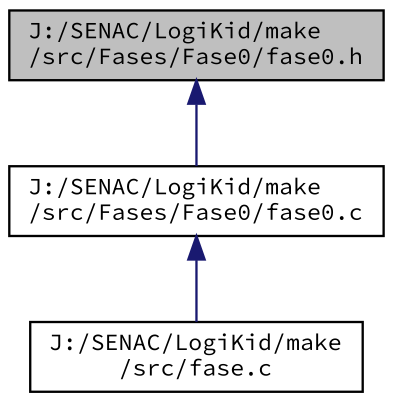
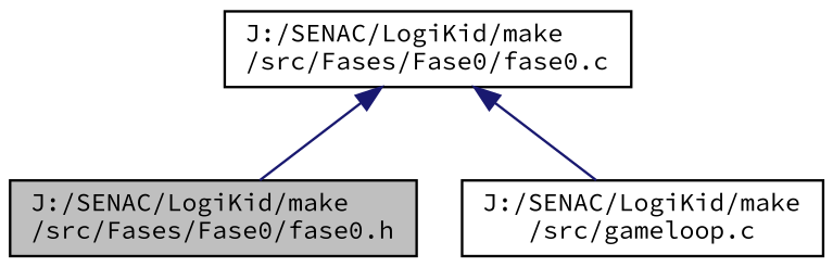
  digraph {
    fontname="Source Code Pro"
    node [color=black fillcolor=white fontname="Source Code Pro" fontsize=10 shape=record style=filled]
    edge [color=midnightblue dir=back fontname="Source Code Pro" fontsize=10 labelfontname=Helvetica labelfontsize=10 style=solid]
    n1 [fillcolor=grey75 fontcolor=black height=0.2 label="J:/SENAC/LogiKid/make\l/src/Fases/Fase0/fase0.h" width=0.4]
    n2 [height=0.2 label="J:/SENAC/LogiKid/make\l/src/Fases/Fase0/fase0.c" width=0.4]
-   n3 [height=0.2 label="J:/SENAC/LogiKid/make\l/src/fase.c" width=0.4]
-   n1 -> n2
+   n3 [height=0.2 label="J:/SENAC/LogiKid/make\l/src/gameloop.c" width=0.4]
+   n2 -> n1
    n2 -> n3
  }
